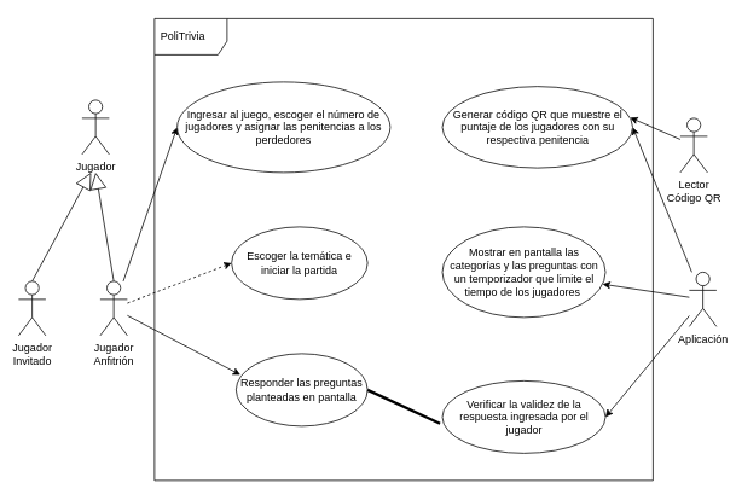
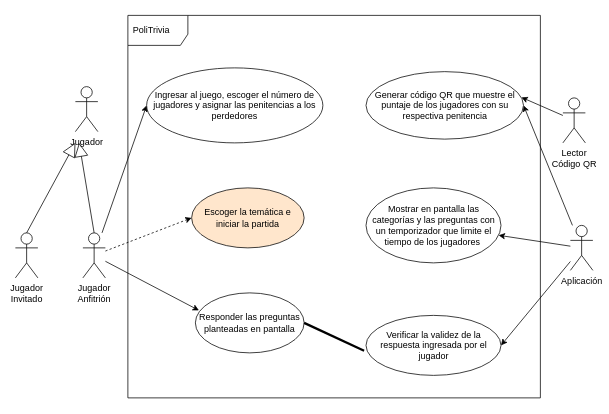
  <mxCell id="0" />
  <mxCell id="1" parent="0" />
  <mxCell id="2" value="PoliTrivia" style="shape=umlFrame;whiteSpace=wrap;html=1;width=80;height=40;boundedLbl=1;verticalAlign=middle;align=left;spacingLeft=5;" parent="1" vertex="1"><mxGeometry x="170" y="20" width="550" height="510" as="geometry" /></mxCell>
  <mxCell id="3" style="edgeStyle=none;html=1;entryX=0;entryY=0.5;entryDx=0;entryDy=0;" parent="1" source="6" target="17" edge="1"><mxGeometry relative="1" as="geometry" /></mxCell>
  <mxCell id="4" value="" style="edgeStyle=none;html=1;entryX=0;entryY=0.5;entryDx=0;entryDy=0;dashed=1;" parent="1" source="6" target="19" edge="1"><mxGeometry relative="1" as="geometry" /></mxCell>
  <mxCell id="5" style="edgeStyle=none;html=1;entryX=0.033;entryY=0.292;entryDx=0;entryDy=0;entryPerimeter=0;" parent="1" source="6" target="20" edge="1"><mxGeometry relative="1" as="geometry" /></mxCell>
  <mxCell id="6" value="Jugador &lt;br&gt;Anfitrión" style="shape=umlActor;verticalLabelPosition=bottom;verticalAlign=top;html=1;" parent="1" vertex="1"><mxGeometry x="110" y="310" width="30" height="60" as="geometry" /></mxCell>
  <mxCell id="7" style="edgeStyle=none;html=1;entryX=0.987;entryY=0.381;entryDx=0;entryDy=0;entryPerimeter=0;" parent="1" source="8" target="18" edge="1"><mxGeometry relative="1" as="geometry" /></mxCell>
  <mxCell id="8" value="Lector &lt;br&gt;Código QR" style="shape=umlActor;verticalLabelPosition=bottom;verticalAlign=top;html=1;" parent="1" vertex="1"><mxGeometry x="750" y="130" width="30" height="60" as="geometry" /></mxCell>
  <mxCell id="9" value="" style="edgeStyle=none;html=1;" parent="1" source="12" target="22" edge="1"><mxGeometry relative="1" as="geometry" /></mxCell>
  <mxCell id="10" style="edgeStyle=none;html=1;entryX=1;entryY=0.5;entryDx=0;entryDy=0;" parent="1" source="12" target="18" edge="1"><mxGeometry relative="1" as="geometry" /></mxCell>
  <mxCell id="11" style="edgeStyle=none;html=1;entryX=1;entryY=0.5;entryDx=0;entryDy=0;" parent="1" source="12" target="21" edge="1"><mxGeometry relative="1" as="geometry" /></mxCell>
  <mxCell id="12" value="Aplicación" style="shape=umlActor;verticalLabelPosition=bottom;verticalAlign=top;html=1;" parent="1" vertex="1"><mxGeometry x="760" y="300" width="30" height="60" as="geometry" /></mxCell>
- <mxCell id="13" value="Jugador" style="shape=umlActor;verticalLabelPosition=bottom;verticalAlign=top;html=1;" parent="1" vertex="1"><mxGeometry x="90" y="110" width="30" height="60" as="geometry" /></mxCell>
+ <mxCell id="13" value="Jugador" style="shape=umlActor;verticalLabelPosition=bottom;verticalAlign=top;html=1;" parent="1" vertex="1"><mxGeometry x="100" y="115" width="30" height="60" as="geometry" /></mxCell>
  <mxCell id="14" value="" style="endArrow=block;endSize=16;endFill=0;html=1;exitX=0.5;exitY=0;exitDx=0;exitDy=0;exitPerimeter=0;" parent="1" source="6" edge="1"><mxGeometry width="160" relative="1" as="geometry"><mxPoint x="180" y="220" as="sourcePoint" /><mxPoint x="105" y="190" as="targetPoint" /></mxGeometry></mxCell>
  <mxCell id="15" value="Jugador &lt;br&gt;Invitado" style="shape=umlActor;verticalLabelPosition=bottom;verticalAlign=top;html=1;" parent="1" vertex="1"><mxGeometry x="20" y="310" width="30" height="60" as="geometry" /></mxCell>
  <mxCell id="16" value="" style="endArrow=block;endSize=16;endFill=0;html=1;exitX=0.5;exitY=0;exitDx=0;exitDy=0;exitPerimeter=0;" parent="1" source="15" edge="1"><mxGeometry width="160" relative="1" as="geometry"><mxPoint x="175" y="270" as="sourcePoint" /><mxPoint x="100" y="190" as="targetPoint" /></mxGeometry></mxCell>
  <mxCell id="17" value="Ingresar al juego, escoger el número de jugadores y asignar las penitencias a los perdedores" style="ellipse;whiteSpace=wrap;html=1;" parent="1" vertex="1"><mxGeometry x="195" y="90" width="235" height="100" as="geometry" /></mxCell>
  <mxCell id="18" value="Generar código QR que muestre el puntaje de los jugadores con su respectiva penitencia" style="ellipse;whiteSpace=wrap;html=1;" parent="1" vertex="1"><mxGeometry x="487.5" y="95" width="210" height="90" as="geometry" /></mxCell>
- <mxCell id="19" value="Escoger la temática e iniciar la partida" style="ellipse;whiteSpace=wrap;html=1;" parent="1" vertex="1"><mxGeometry x="255" y="250" width="150" height="80" as="geometry" /></mxCell>
+ <mxCell id="19" value="Escoger la temática e iniciar la partida" style="ellipse;whiteSpace=wrap;html=1;fillColor=#ffe6cc;" parent="1" vertex="1"><mxGeometry x="255" y="250" width="150" height="80" as="geometry" /></mxCell>
  <mxCell id="20" value="Responder las preguntas planteadas en pantalla" style="ellipse;whiteSpace=wrap;html=1;" parent="1" vertex="1"><mxGeometry x="260" y="390" width="145" height="80" as="geometry" /></mxCell>
  <mxCell id="21" value="Verificar la validez de la respuesta ingresada por el jugador" style="ellipse;whiteSpace=wrap;html=1;" parent="1" vertex="1"><mxGeometry x="487.5" y="420" width="180" height="80" as="geometry" /></mxCell>
  <mxCell id="22" value="Mostrar en pantalla las categorías y las preguntas con un temporizador que limite el tiempo de los jugadores&amp;nbsp;" style="ellipse;whiteSpace=wrap;html=1;" parent="1" vertex="1"><mxGeometry x="487.5" y="250" width="180" height="100" as="geometry" /></mxCell>
  <mxCell id="23" value="" style="endArrow=none;startArrow=none;endFill=0;startFill=0;endSize=8;html=1;verticalAlign=bottom;labelBackgroundColor=none;strokeWidth=3;entryX=-0.014;entryY=0.588;entryDx=0;entryDy=0;entryPerimeter=0;exitX=1;exitY=0.5;exitDx=0;exitDy=0;" parent="1" target="21" edge="1" source="20"><mxGeometry width="160" relative="1" as="geometry"><mxPoint x="395" y="469.52" as="sourcePoint" /><mxPoint x="490" y="470" as="targetPoint" /></mxGeometry></mxCell>
